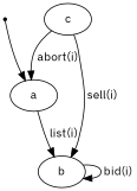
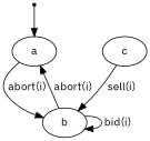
  digraph {
    fontname="IBM Plex Sans"
    node [fontname="IBM Plex Sans"]
    edge [fontname="IBM Plex Sans"]
    init [shape=point]
    a
    b
    c
    init -> a
-   a -> b [label=" list(i)"]
-   c -> a [label=" abort(i)"]
+   a -> b [label=" abort(i)"]
+   b -> a [label=" abort(i)"]
    b -> b [label=" bid(i)"]
    c -> b [label=" sell(i)"]
  }
